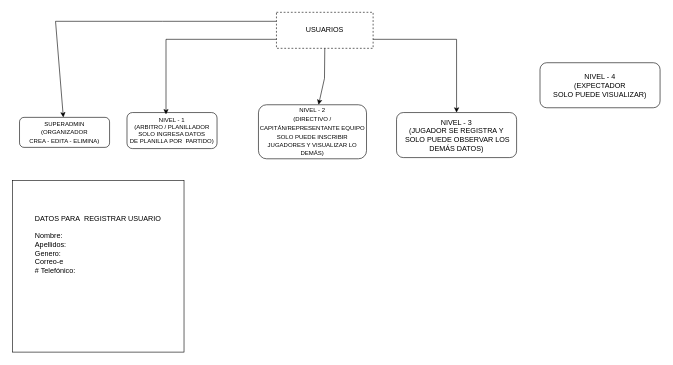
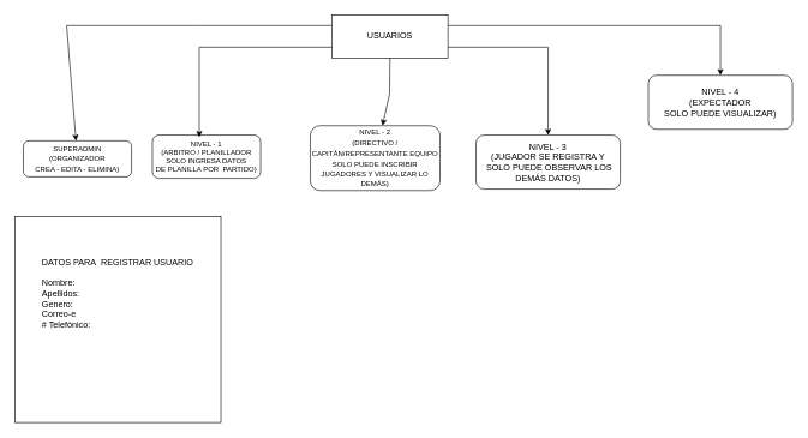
  <mxCell id="0" />
  <mxCell id="1" parent="0" />
  <mxCell id="2" style="edgeStyle=none;rounded=0;orthogonalLoop=1;jettySize=auto;html=1;exitX=0;exitY=0.25;exitDx=0;exitDy=0;" edge="1" parent="1" source="5" target="6"><mxGeometry relative="1" as="geometry"><Array as="points"><mxPoint x="270" y="35" /><mxPoint x="92" y="35" /></Array></mxGeometry></mxCell>
+ <mxCell id="3" style="edgeStyle=none;rounded=0;orthogonalLoop=1;jettySize=auto;html=1;exitX=1;exitY=0.25;exitDx=0;exitDy=0;entryX=0.5;entryY=0;entryDx=0;entryDy=0;" edge="1" parent="1" source="5" target="10"><mxGeometry relative="1" as="geometry"><Array as="points"><mxPoint x="999" y="35" /></Array></mxGeometry></mxCell>
  <mxCell id="4" style="edgeStyle=none;rounded=0;orthogonalLoop=1;jettySize=auto;html=1;exitX=1;exitY=0.75;exitDx=0;exitDy=0;entryX=0.5;entryY=0;entryDx=0;entryDy=0;" edge="1" parent="1" source="5" target="9"><mxGeometry relative="1" as="geometry"><Array as="points"><mxPoint x="760" y="65" /></Array></mxGeometry></mxCell>
- <mxCell id="5" value="USUARIOS" style="rounded=0;whiteSpace=wrap;html=1;dashed=1;" vertex="1" parent="1"><mxGeometry x="460" y="20" width="161" height="60" as="geometry" /></mxCell>
+ <mxCell id="5" value="USUARIOS" style="rounded=0;whiteSpace=wrap;html=1;" vertex="1" parent="1"><mxGeometry x="460" y="20" width="161" height="60" as="geometry" /></mxCell>
  <mxCell id="6" value="&lt;font style=&quot;font-size: 10px;&quot;&gt;SUPERADMIN&lt;br&gt;(ORGANIZADOR &lt;br&gt;CREA - EDITA - ELIMINA)&lt;/font&gt;" style="rounded=1;whiteSpace=wrap;html=1;" vertex="1" parent="1"><mxGeometry x="32" y="195" width="150" height="50" as="geometry" /></mxCell>
  <mxCell id="7" value="NIVEL - 1&lt;br style=&quot;font-size: 10px;&quot;&gt;(ARBITRO / PLANILLADOR&lt;br style=&quot;font-size: 10px;&quot;&gt;SOLO INGRESA DATOS&lt;br style=&quot;font-size: 10px;&quot;&gt;DE PLANILLA POR&amp;nbsp; PARTIDO)" style="rounded=1;whiteSpace=wrap;html=1;fontSize=10;" vertex="1" parent="1"><mxGeometry x="211" y="187" width="150" height="60" as="geometry" /></mxCell>
  <mxCell id="8" value="&lt;font style=&quot;font-size: 10px;&quot;&gt;NIVEL - 2&lt;br&gt;(DIRECTIVO / CAPITÁN/REPRESENTANTE EQUIPO&lt;br&gt;SOLO PUEDE INSCRIBIR JUGADORES Y VISUALIZAR LO DEMÁS)&lt;/font&gt;" style="rounded=1;whiteSpace=wrap;html=1;" vertex="1" parent="1"><mxGeometry x="430" y="174" width="180" height="90" as="geometry" /></mxCell>
  <mxCell id="9" value="NIVEL - 3&lt;br&gt;(JUGADOR SE REGISTRA Y&lt;br&gt;&amp;nbsp;SOLO PUEDE OBSERVAR LOS DEMÁS DATOS)" style="rounded=1;whiteSpace=wrap;html=1;" vertex="1" parent="1"><mxGeometry x="660" y="187" width="200" height="75" as="geometry" /></mxCell>
  <mxCell id="10" value="NIVEL - 4&lt;br&gt;(EXPECTADOR&lt;br&gt;SOLO PUEDE VISUALIZAR)" style="rounded=1;whiteSpace=wrap;html=1;" vertex="1" parent="1"><mxGeometry x="899" y="104" width="200" height="75" as="geometry" /></mxCell>
  <mxCell id="11" style="edgeStyle=none;rounded=0;orthogonalLoop=1;jettySize=auto;html=1;exitX=0;exitY=0.75;exitDx=0;exitDy=0;" edge="1" parent="1" source="5"><mxGeometry relative="1" as="geometry"><mxPoint x="470" y="60" as="sourcePoint" /><mxPoint x="276" y="190" as="targetPoint" /><Array as="points"><mxPoint x="276" y="65" /></Array></mxGeometry></mxCell>
  <mxCell id="12" style="edgeStyle=none;rounded=0;orthogonalLoop=1;jettySize=auto;html=1;exitX=0.5;exitY=1;exitDx=0;exitDy=0;" edge="1" parent="1" source="5" target="8"><mxGeometry relative="1" as="geometry"><mxPoint x="470" y="75" as="sourcePoint" /><mxPoint x="540" y="170" as="targetPoint" /><Array as="points"><mxPoint x="540" y="130" /></Array></mxGeometry></mxCell>
  <mxCell id="13" value="DATOS PARA&amp;nbsp; REGISTRAR USUARIO&lt;br&gt;&lt;br&gt;&lt;div align=&quot;left&quot;&gt;Nombre:&lt;br&gt;Apellidos:&lt;br&gt;Genero:&lt;/div&gt;&lt;div align=&quot;left&quot;&gt;Correo-e&lt;/div&gt;&lt;div align=&quot;left&quot;&gt;# Telefónico:&lt;/div&gt;&lt;div align=&quot;left&quot;&gt;&lt;br&gt;&lt;/div&gt;&lt;div align=&quot;left&quot;&gt;&lt;br&gt;&lt;/div&gt;&lt;div align=&quot;left&quot;&gt;&lt;br&gt;&lt;/div&gt;&lt;div align=&quot;left&quot;&gt;&lt;br&gt;&lt;/div&gt;&lt;div align=&quot;left&quot;&gt;&lt;br&gt;&lt;/div&gt;" style="whiteSpace=wrap;html=1;aspect=fixed;" vertex="1" parent="1"><mxGeometry x="20" y="300" width="286" height="286" as="geometry" /></mxCell>
